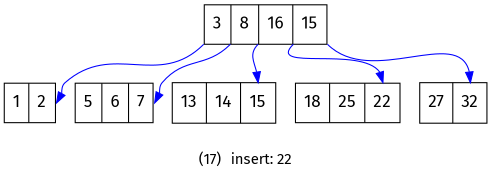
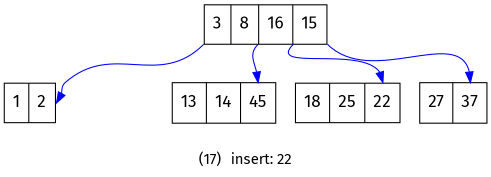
  digraph {
    fontname="Fira Sans"
    label="(17)	insert: 22"
    labeljust=center
    labelloc=b
    ordering=out
    node [fillcolor="#FFFFFF" fontcolor=black fontname="Fira Sans" fontsize=16 shape=record style=filled]
    edge [arrowhead=normal color=blue fontname="Fira Sans" headport=f2]
    n1 [height=0.5 label="<f0> 3|<f1> 8|<f2> 16|<f3> 15" width=0.5]
    n2 [height=0.5 label="<f0> 1|<f1> 2" width=0.5]
-   n3 [height=0.5 label="<f0> 5|<f1> 6|<f2> 7" width=0.5]
-   n4 [height=0.5 label="<f0> 13|<f1> 14|<f2> 15" width=0.5]
+   n4 [height=0.5 label="<f0> 13|<f1> 14|<f2> 45" width=0.5]
    n5 [height=0.5 label="<f0> 18|<f1> 25|<f2> 22" width=0.5]
-   n6 [height=0.5 label="<f0> 27|<f1> 32" width=0.5]
+   n6 [height=0.5 label="<f0> 27|<f1> 37" width=0.5]
    n1 -> n2 [headport=f1 tailport="f0:sw"]
-   n1 -> n3 [tailport="f1:sw"]
    n1 -> n4 [tailport="f2:sw"]
    n1 -> n5 [tailport="f3:sw"]
    n1 -> n6 [headport=f1 tailport="f3:se"]
  }
